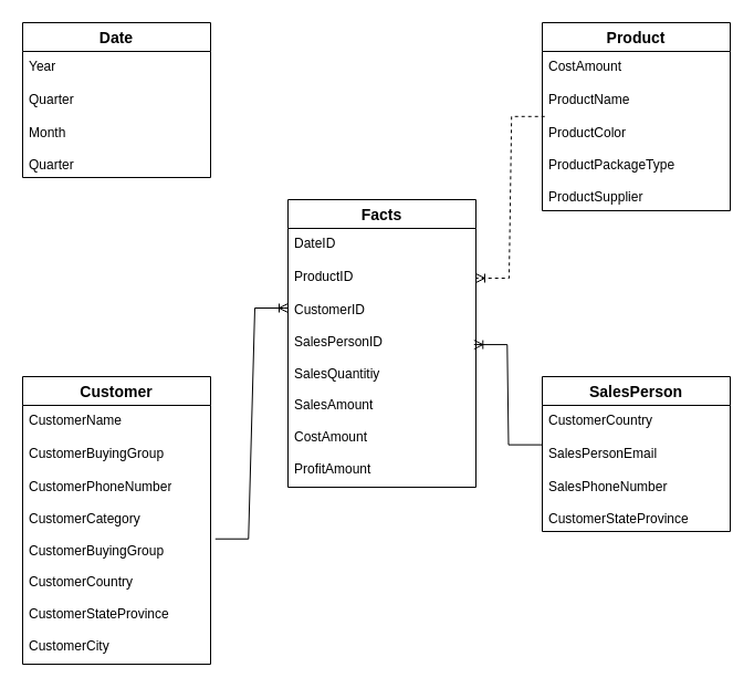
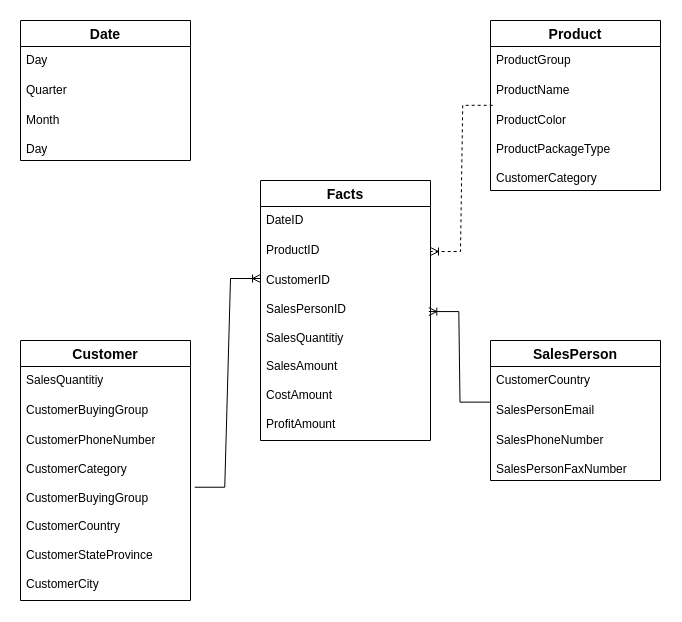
  <mxCell id="0" />
  <mxCell id="1" parent="0" />
  <mxCell id="2" value="Date" style="swimlane;fontStyle=1;childLayout=stackLayout;horizontal=1;startSize=26;horizontalStack=0;resizeParent=1;resizeParentMax=0;resizeLast=0;collapsible=1;marginBottom=0;align=center;fontSize=14;" vertex="1" parent="1"><mxGeometry x="20" y="20" width="170" height="140" as="geometry" /></mxCell>
- <mxCell id="3" value="Year" style="text;strokeColor=none;fillColor=none;spacingLeft=4;spacingRight=4;overflow=hidden;rotatable=0;points=[[0,0.5],[1,0.5]];portConstraint=eastwest;fontSize=12;whiteSpace=wrap;html=1;" vertex="1" parent="2"><mxGeometry y="26" width="170" height="30" as="geometry" /></mxCell>
+ <mxCell id="3" value="Day" style="text;strokeColor=none;fillColor=none;spacingLeft=4;spacingRight=4;overflow=hidden;rotatable=0;points=[[0,0.5],[1,0.5]];portConstraint=eastwest;fontSize=12;whiteSpace=wrap;html=1;" vertex="1" parent="2"><mxGeometry y="26" width="170" height="30" as="geometry" /></mxCell>
  <mxCell id="4" value="Quarter" style="text;strokeColor=none;fillColor=none;spacingLeft=4;spacingRight=4;overflow=hidden;rotatable=0;points=[[0,0.5],[1,0.5]];portConstraint=eastwest;fontSize=12;whiteSpace=wrap;html=1;" vertex="1" parent="2"><mxGeometry y="56" width="170" height="30" as="geometry" /></mxCell>
- <mxCell id="5" value="Month&lt;br&gt;&lt;br&gt;Quarter" style="text;strokeColor=none;fillColor=none;spacingLeft=4;spacingRight=4;overflow=hidden;rotatable=0;points=[[0,0.5],[1,0.5]];portConstraint=eastwest;fontSize=12;whiteSpace=wrap;html=1;" vertex="1" parent="2"><mxGeometry y="86" width="170" height="54" as="geometry" /></mxCell>
+ <mxCell id="5" value="Month&lt;br&gt;&lt;br&gt;Day" style="text;strokeColor=none;fillColor=none;spacingLeft=4;spacingRight=4;overflow=hidden;rotatable=0;points=[[0,0.5],[1,0.5]];portConstraint=eastwest;fontSize=12;whiteSpace=wrap;html=1;" vertex="1" parent="2"><mxGeometry y="86" width="170" height="54" as="geometry" /></mxCell>
  <mxCell id="6" value="Product" style="swimlane;fontStyle=1;childLayout=stackLayout;horizontal=1;startSize=26;horizontalStack=0;resizeParent=1;resizeParentMax=0;resizeLast=0;collapsible=1;marginBottom=0;align=center;fontSize=14;" vertex="1" parent="1"><mxGeometry x="490" y="20" width="170" height="170" as="geometry" /></mxCell>
- <mxCell id="7" value="CostAmount" style="text;strokeColor=none;fillColor=none;spacingLeft=4;spacingRight=4;overflow=hidden;rotatable=0;points=[[0,0.5],[1,0.5]];portConstraint=eastwest;fontSize=12;whiteSpace=wrap;html=1;" vertex="1" parent="6"><mxGeometry y="26" width="170" height="30" as="geometry" /></mxCell>
+ <mxCell id="7" value="ProductGroup" style="text;strokeColor=none;fillColor=none;spacingLeft=4;spacingRight=4;overflow=hidden;rotatable=0;points=[[0,0.5],[1,0.5]];portConstraint=eastwest;fontSize=12;whiteSpace=wrap;html=1;" vertex="1" parent="6"><mxGeometry y="26" width="170" height="30" as="geometry" /></mxCell>
  <mxCell id="8" value="ProductName" style="text;strokeColor=none;fillColor=none;spacingLeft=4;spacingRight=4;overflow=hidden;rotatable=0;points=[[0,0.5],[1,0.5]];portConstraint=eastwest;fontSize=12;whiteSpace=wrap;html=1;" vertex="1" parent="6"><mxGeometry y="56" width="170" height="30" as="geometry" /></mxCell>
- <mxCell id="9" value="ProductColor&lt;br&gt;&lt;br&gt;ProductPackageType&lt;br&gt;&lt;br&gt;ProductSupplier" style="text;strokeColor=none;fillColor=none;spacingLeft=4;spacingRight=4;overflow=hidden;rotatable=0;points=[[0,0.5],[1,0.5]];portConstraint=eastwest;fontSize=12;whiteSpace=wrap;html=1;" vertex="1" parent="6"><mxGeometry y="86" width="170" height="84" as="geometry" /></mxCell>
+ <mxCell id="9" value="ProductColor&lt;br&gt;&lt;br&gt;ProductPackageType&lt;br&gt;&lt;br&gt;CustomerCategory" style="text;strokeColor=none;fillColor=none;spacingLeft=4;spacingRight=4;overflow=hidden;rotatable=0;points=[[0,0.5],[1,0.5]];portConstraint=eastwest;fontSize=12;whiteSpace=wrap;html=1;" vertex="1" parent="6"><mxGeometry y="86" width="170" height="84" as="geometry" /></mxCell>
  <mxCell id="10" value="Customer" style="swimlane;fontStyle=1;childLayout=stackLayout;horizontal=1;startSize=26;horizontalStack=0;resizeParent=1;resizeParentMax=0;resizeLast=0;collapsible=1;marginBottom=0;align=center;fontSize=14;" vertex="1" parent="1"><mxGeometry x="20" y="340" width="170" height="260" as="geometry" /></mxCell>
- <mxCell id="11" value="CustomerName" style="text;strokeColor=none;fillColor=none;spacingLeft=4;spacingRight=4;overflow=hidden;rotatable=0;points=[[0,0.5],[1,0.5]];portConstraint=eastwest;fontSize=12;whiteSpace=wrap;html=1;" vertex="1" parent="10"><mxGeometry y="26" width="170" height="30" as="geometry" /></mxCell>
+ <mxCell id="11" value="SalesQuantitiy" style="text;strokeColor=none;fillColor=none;spacingLeft=4;spacingRight=4;overflow=hidden;rotatable=0;points=[[0,0.5],[1,0.5]];portConstraint=eastwest;fontSize=12;whiteSpace=wrap;html=1;" vertex="1" parent="10"><mxGeometry y="26" width="170" height="30" as="geometry" /></mxCell>
  <mxCell id="12" value="CustomerBuyingGroup" style="text;strokeColor=none;fillColor=none;spacingLeft=4;spacingRight=4;overflow=hidden;rotatable=0;points=[[0,0.5],[1,0.5]];portConstraint=eastwest;fontSize=12;whiteSpace=wrap;html=1;" vertex="1" parent="10"><mxGeometry y="56" width="170" height="30" as="geometry" /></mxCell>
  <mxCell id="13" value="CustomerPhoneNumber&lt;br&gt;&lt;br&gt;CustomerCategory&lt;br&gt;&lt;br&gt;CustomerBuyingGroup&lt;br&gt;&lt;br&gt;CustomerCountry&lt;br&gt;&lt;br&gt;CustomerStateProvince&lt;br&gt;&lt;br&gt;CustomerCity" style="text;strokeColor=none;fillColor=none;spacingLeft=4;spacingRight=4;overflow=hidden;rotatable=0;points=[[0,0.5],[1,0.5]];portConstraint=eastwest;fontSize=12;whiteSpace=wrap;html=1;" vertex="1" parent="10"><mxGeometry y="86" width="170" height="174" as="geometry" /></mxCell>
  <mxCell id="14" value="SalesPerson" style="swimlane;fontStyle=1;childLayout=stackLayout;horizontal=1;startSize=26;horizontalStack=0;resizeParent=1;resizeParentMax=0;resizeLast=0;collapsible=1;marginBottom=0;align=center;fontSize=14;" vertex="1" parent="1"><mxGeometry x="490" y="340" width="170" height="140" as="geometry" /></mxCell>
  <mxCell id="15" value="CustomerCountry" style="text;strokeColor=none;fillColor=none;spacingLeft=4;spacingRight=4;overflow=hidden;rotatable=0;points=[[0,0.5],[1,0.5]];portConstraint=eastwest;fontSize=12;whiteSpace=wrap;html=1;" vertex="1" parent="14"><mxGeometry y="26" width="170" height="30" as="geometry" /></mxCell>
  <mxCell id="16" value="SalesPersonEmail" style="text;strokeColor=none;fillColor=none;spacingLeft=4;spacingRight=4;overflow=hidden;rotatable=0;points=[[0,0.5],[1,0.5]];portConstraint=eastwest;fontSize=12;whiteSpace=wrap;html=1;" vertex="1" parent="14"><mxGeometry y="56" width="170" height="30" as="geometry" /></mxCell>
- <mxCell id="17" value="SalesPhoneNumber&lt;br&gt;&lt;br&gt;CustomerStateProvince" style="text;strokeColor=none;fillColor=none;spacingLeft=4;spacingRight=4;overflow=hidden;rotatable=0;points=[[0,0.5],[1,0.5]];portConstraint=eastwest;fontSize=12;whiteSpace=wrap;html=1;" vertex="1" parent="14"><mxGeometry y="86" width="170" height="54" as="geometry" /></mxCell>
+ <mxCell id="17" value="SalesPhoneNumber&lt;br&gt;&lt;br&gt;SalesPersonFaxNumber" style="text;strokeColor=none;fillColor=none;spacingLeft=4;spacingRight=4;overflow=hidden;rotatable=0;points=[[0,0.5],[1,0.5]];portConstraint=eastwest;fontSize=12;whiteSpace=wrap;html=1;" vertex="1" parent="14"><mxGeometry y="86" width="170" height="54" as="geometry" /></mxCell>
  <mxCell id="18" value="Facts" style="swimlane;fontStyle=1;childLayout=stackLayout;horizontal=1;startSize=26;horizontalStack=0;resizeParent=1;resizeParentMax=0;resizeLast=0;collapsible=1;marginBottom=0;align=center;fontSize=14;" vertex="1" parent="1"><mxGeometry x="260" y="180" width="170" height="260" as="geometry" /></mxCell>
  <mxCell id="19" value="DateID" style="text;strokeColor=none;fillColor=none;spacingLeft=4;spacingRight=4;overflow=hidden;rotatable=0;points=[[0,0.5],[1,0.5]];portConstraint=eastwest;fontSize=12;whiteSpace=wrap;html=1;" vertex="1" parent="18"><mxGeometry y="26" width="170" height="30" as="geometry" /></mxCell>
  <mxCell id="20" value="ProductID" style="text;strokeColor=none;fillColor=none;spacingLeft=4;spacingRight=4;overflow=hidden;rotatable=0;points=[[0,0.5],[1,0.5]];portConstraint=eastwest;fontSize=12;whiteSpace=wrap;html=1;" vertex="1" parent="18"><mxGeometry y="56" width="170" height="30" as="geometry" /></mxCell>
  <mxCell id="21" value="CustomerID&lt;br&gt;&lt;br&gt;SalesPersonID&lt;br&gt;&lt;br&gt;SalesQuantitiy&lt;br&gt;&lt;br&gt;SalesAmount&lt;br&gt;&lt;br&gt;CostAmount&lt;br&gt;&lt;br&gt;ProfitAmount" style="text;strokeColor=none;fillColor=none;spacingLeft=4;spacingRight=4;overflow=hidden;rotatable=0;points=[[0,0.5],[1,0.5]];portConstraint=eastwest;fontSize=12;whiteSpace=wrap;html=1;" vertex="1" parent="18"><mxGeometry y="86" width="170" height="174" as="geometry" /></mxCell>
  <mxCell id="22" value="" style="edgeStyle=entityRelationEdgeStyle;fontSize=12;html=1;endArrow=ERoneToMany;rounded=0;exitX=1.025;exitY=0.349;exitDx=0;exitDy=0;exitPerimeter=0;" edge="1" parent="1" source="13"><mxGeometry width="100" height="100" relative="1" as="geometry"><mxPoint x="250" y="360" as="sourcePoint" /><mxPoint x="260" y="278" as="targetPoint" /><Array as="points"><mxPoint x="190" y="280" /></Array></mxGeometry></mxCell>
  <mxCell id="23" value="" style="edgeStyle=entityRelationEdgeStyle;fontSize=12;html=1;endArrow=ERoneToMany;rounded=0;entryX=1;entryY=0.5;entryDx=0;entryDy=0;exitX=0.013;exitY=0.96;exitDx=0;exitDy=0;exitPerimeter=0;dashed=1;" edge="1" parent="1" source="8" target="20"><mxGeometry width="100" height="100" relative="1" as="geometry"><mxPoint x="430" y="40" as="sourcePoint" /><mxPoint x="570" y="260" as="targetPoint" /></mxGeometry></mxCell>
  <mxCell id="24" value="" style="edgeStyle=entityRelationEdgeStyle;fontSize=12;html=1;endArrow=ERoneToMany;rounded=0;exitX=-0.003;exitY=0.188;exitDx=0;exitDy=0;exitPerimeter=0;entryX=0.99;entryY=0.259;entryDx=0;entryDy=0;entryPerimeter=0;" edge="1" parent="1" source="16" target="21"><mxGeometry width="100" height="100" relative="1" as="geometry"><mxPoint x="430" y="310" as="sourcePoint" /><mxPoint x="570" y="260" as="targetPoint" /></mxGeometry></mxCell>
